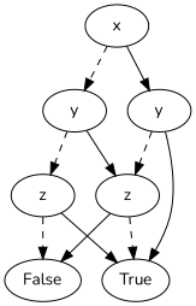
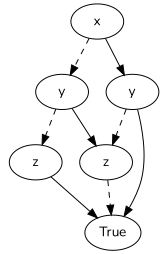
  digraph {
    fontname=Nunito
    node [fontname=Nunito]
    edge [fontcolor=gray fontname=Nunito]
    n1 [label=x]
    n2 [label=y]
    n3 [label=y]
    n4 [label=z]
    n5 [label=z]
-   n6 [label=False]
    n7 [label=True]
    n1 -> n2 [style=dashed]
    n1 -> n3
    n2 -> n4 [style=dashed]
    n2 -> n5
    n3 -> n5 [style=dashed]
    n3 -> n7
-   n4 -> n6 [style=dashed]
    n4 -> n7
-   n5 -> n6
    n5 -> n7 [style=dashed]
  }
